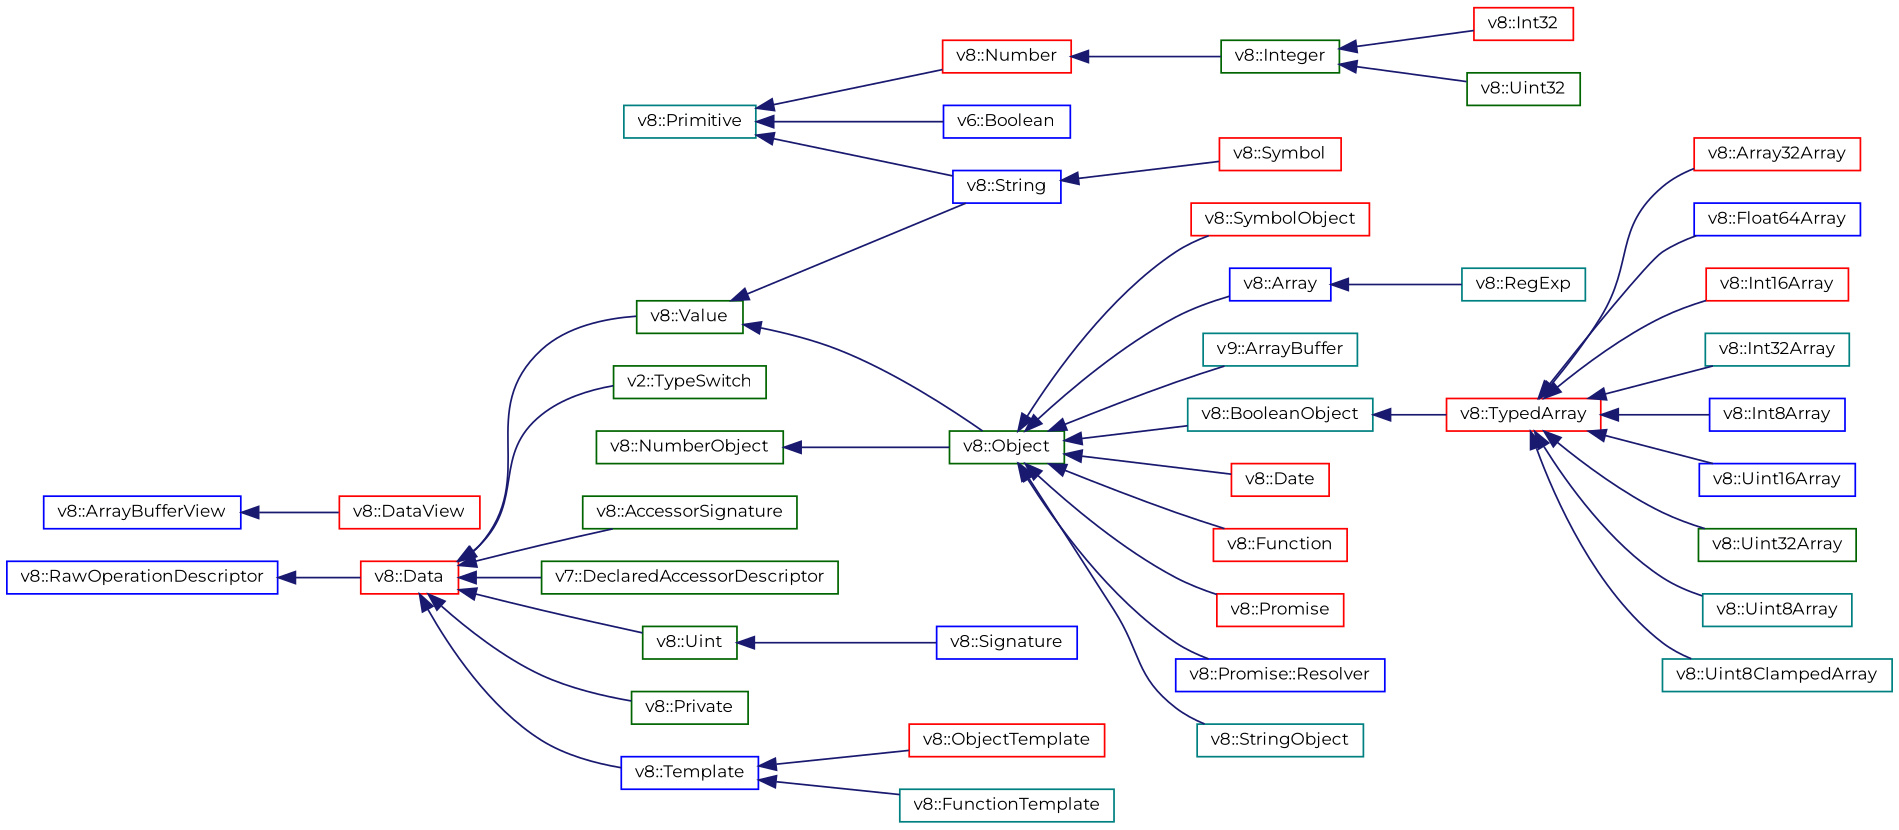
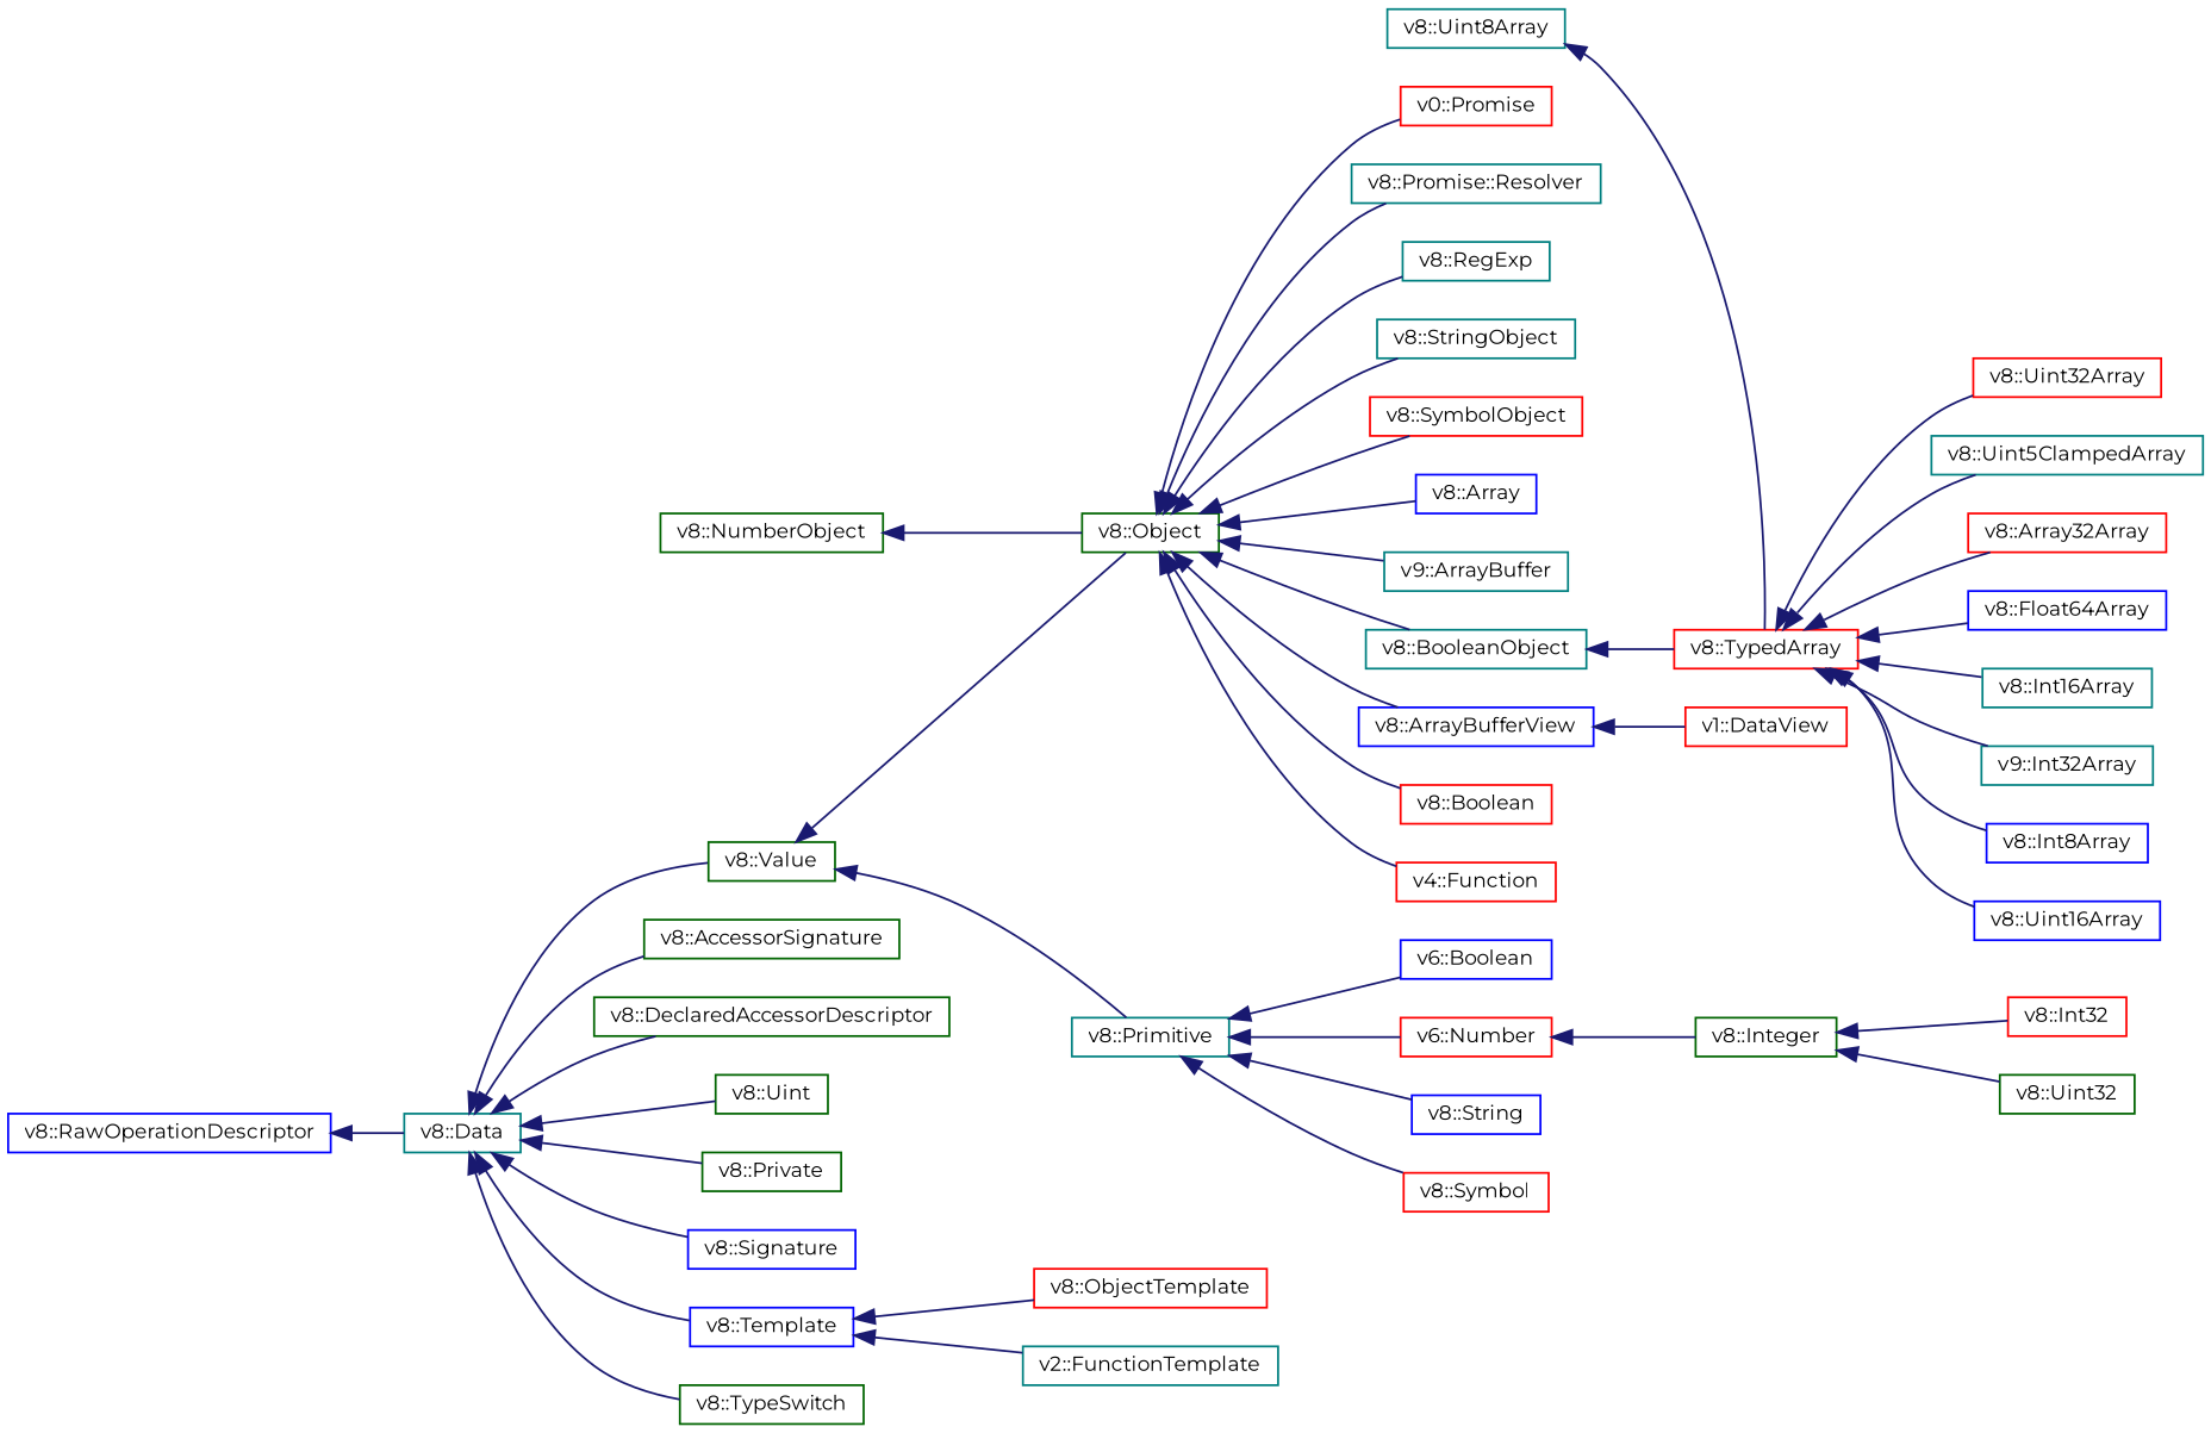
  digraph {
    fontname=Montserrat
    rankdir=LR
    node [color=red fillcolor=white fontname=Montserrat fontsize=10 shape=record style=filled]
    edge [color=midnightblue dir=back fontname=Montserrat fontsize=10 labelfontname=Helvetica labelfontsize=10 style=solid]
-   n1 [height=0.2 label="v8::Data" width=0.4]
+   n1 [color=teal height=0.2 label="v8::Data" width=0.4]
    n2 [color=darkgreen height=0.2 label="v8::AccessorSignature" width=0.4]
-   n3 [color=darkgreen height=0.2 label="v7::DeclaredAccessorDescriptor" width=0.4]
+   n3 [color=darkgreen height=0.2 label="v8::DeclaredAccessorDescriptor" width=0.4]
    n4 [color=darkgreen height=0.2 label="v8::Uint" width=0.4]
    n5 [color=darkgreen height=0.2 label="v8::Private" width=0.4]
    n6 [color=blue height=0.2 label="v8::Signature" width=0.4]
    n7 [color=blue height=0.2 label="v8::Template" width=0.4]
-   n8 [color=darkgreen height=0.2 label="v2::TypeSwitch" width=0.4]
+   n8 [color=darkgreen height=0.2 label="v8::TypeSwitch" width=0.4]
    n9 [color=darkgreen height=0.2 label="v8::Value" width=0.4]
    n10 [color=blue height=0.2 label="v8::RawOperationDescriptor" width=0.4]
-   n11 [color=teal height=0.2 label="v8::FunctionTemplate" width=0.4]
+   n11 [color=teal height=0.2 label="v2::FunctionTemplate" width=0.4]
    n12 [height=0.2 label="v8::ObjectTemplate" width=0.4]
    n13 [color=darkgreen height=0.2 label="v8::Object" width=0.4]
    n14 [color=teal height=0.2 label="v8::Primitive" width=0.4]
    n15 [color=blue height=0.2 label="v8::Array" width=0.4]
    n16 [color=teal height=0.2 label="v9::ArrayBuffer" width=0.4]
    n17 [color=blue height=0.2 label="v8::ArrayBufferView" width=0.4]
    n18 [color=teal height=0.2 label="v8::BooleanObject" width=0.4]
-   n19 [height=0.2 label="v8::Date" width=0.4]
-   n20 [height=0.2 label="v8::Function" width=0.4]
-   n21 [height=0.2 label="v8::Promise" width=0.4]
-   n22 [color=blue height=0.2 label="v8::Promise::Resolver" width=0.4]
+   n19 [height=0.2 label="v8::Boolean" width=0.4]
+   n20 [height=0.2 label="v4::Function" width=0.4]
+   n21 [height=0.2 label="v0::Promise" width=0.4]
+   n22 [color=teal height=0.2 label="v8::Promise::Resolver" width=0.4]
    n23 [color=teal height=0.2 label="v8::RegExp" width=0.4]
    n24 [color=teal height=0.2 label="v8::StringObject" width=0.4]
    n25 [height=0.2 label="v8::SymbolObject" width=0.4]
    n26 [color=blue height=0.2 label="v6::Boolean" width=0.4]
-   n27 [height=0.2 label="v8::Number" width=0.4]
+   n27 [height=0.2 label="v6::Number" width=0.4]
    n28 [color=blue height=0.2 label="v8::String" width=0.4]
    n29 [height=0.2 label="v8::Symbol" width=0.4]
-   n30 [height=0.2 label="v8::DataView" width=0.4]
+   n30 [height=0.2 label="v1::DataView" width=0.4]
    n31 [height=0.2 label="v8::TypedArray" width=0.4]
    n32 [color=darkgreen height=0.2 label="v8::NumberObject" width=0.4]
    n33 [height=0.2 label="v8::Array32Array" width=0.4]
    n34 [color=blue height=0.2 label="v8::Float64Array" width=0.4]
-   n35 [height=0.2 label="v8::Int16Array" width=0.4]
-   n36 [color=teal height=0.2 label="v8::Int32Array" width=0.4]
+   n35 [color=teal height=0.2 label="v8::Int16Array" width=0.4]
+   n36 [color=teal height=0.2 label="v9::Int32Array" width=0.4]
    n37 [color=blue height=0.2 label="v8::Int8Array" width=0.4]
    n38 [color=blue height=0.2 label="v8::Uint16Array" width=0.4]
-   n39 [color=darkgreen height=0.2 label="v8::Uint32Array" width=0.4]
+   n39 [height=0.2 label="v8::Uint32Array" width=0.4]
    n40 [color=teal height=0.2 label="v8::Uint8Array" width=0.4]
-   n41 [color=teal height=0.2 label="v8::Uint8ClampedArray" width=0.4]
+   n41 [color=teal height=0.2 label="v8::Uint5ClampedArray" width=0.4]
    n42 [color=darkgreen height=0.2 label="v8::Integer" width=0.4]
    n43 [height=0.2 label="v8::Int32" width=0.4]
    n44 [color=darkgreen height=0.2 label="v8::Uint32" width=0.4]
    n1 -> n2
    n1 -> n3
    n1 -> n4
    n1 -> n5
-   n4 -> n6
+   n1 -> n6
    n1 -> n7
    n1 -> n8
    n1 -> n9
    n7 -> n11
    n7 -> n12
    n9 -> n13
-   n9 -> n28
+   n9 -> n14
    n10 -> n1
    n13 -> n15
    n13 -> n16
+   n13 -> n17
    n13 -> n18
    n13 -> n19
    n13 -> n20
    n13 -> n21
    n13 -> n22
-   n15 -> n23
+   n13 -> n23
    n13 -> n24
    n13 -> n25
    n14 -> n26
    n14 -> n27
    n14 -> n28
-   n28 -> n29
+   n14 -> n29
    n17 -> n30
    n18 -> n31
    n27 -> n42
    n31 -> n33
    n31 -> n34
    n31 -> n35
    n31 -> n36
    n31 -> n37
    n31 -> n38
    n31 -> n39
-   n31 -> n40
+   n40 -> n31
    n31 -> n41
    n32 -> n13
    n42 -> n43
    n42 -> n44
  }
